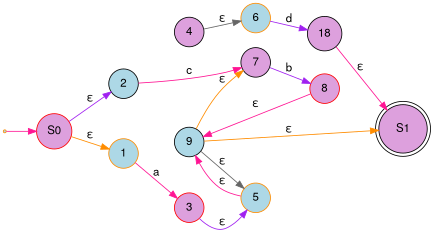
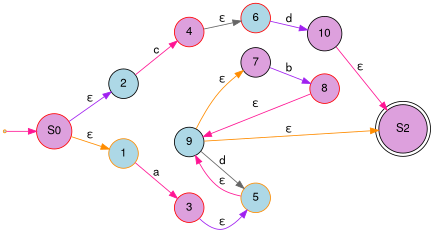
  digraph {
    fontname="Helvetica,Arial,sans-serif"
    ordering=in
    rankdir=LR
    node [color=black fillcolor=plum fontname="Helvetica,Arial,sans-serif" shape=circle style=filled]
    edge [color=deeppink fontname="Helvetica,Arial,sans-serif"]
-   10 [label=18]
+   10
    9 [fillcolor=lightblue]
-   S1 [shape=doublecircle]
+   S1 [shape=doublecircle label=S2]
    5 [color=darkorange fillcolor=lightblue]
    7
    ENTRY [color=darkorange fillcolor=lightblue shape=point]
    S0 [color=red]
    1 [color=darkorange fillcolor=lightblue]
    2 [fillcolor=lightblue]
    3 [color=red]
-   4
-   6 [color=darkorange fillcolor=lightblue]
+   4 [color=red]
+   6 [color=red fillcolor=lightblue]
    8 [color=red]
    subgraph sub_1 {
      rand=same
      10
      9
    }
    10 -> S1 [label="ε"]
    9 -> S1 [color=darkorange label="ε"]
-   9 -> 5 [color=gray40 label="ε"]
+   9 -> 5 [color=gray40 label=d]
    9 -> 7 [color=darkorange label="ε"]
    5 -> 9 [label="ε"]
    7 -> 8 [color=purple label=b]
    ENTRY -> S0
    S0 -> 1 [color=darkorange label="ε"]
    S0 -> 2 [color=purple label="ε"]
    1 -> 3 [label=a]
-   2 -> 7 [label=c]
+   2 -> 4 [label=c]
    3 -> 5 [color=purple label="ε"]
    4 -> 6 [color=gray40 label="ε"]
    6 -> 10 [color=purple label=d]
    8 -> 9 [label="ε"]
  }
